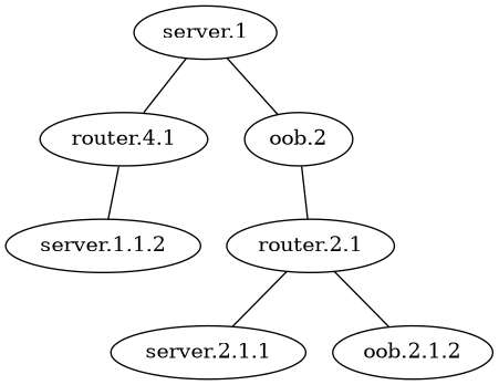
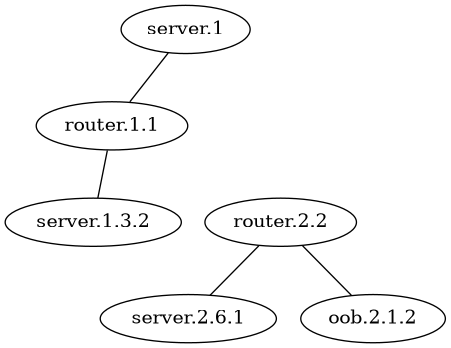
  graph {
    node [config="./helper_scripts/config_production_switch.sh" function=leaf memory=500 os="hashicorp/bionic64" vagrant=eth1 version="1.0.282"]
    edge [headport=eth50 tailport=eth1]
    n1 [label="server.1"]
-   "router.1.1" [label="router.4.1"]
-   "oob.2"
-   "server.1.1.2"
-   "router.2.1"
-   "server.2.1.1"
+   "router.1.1"
+   "server.1.1.2" [label="server.1.3.2"]
+   "router.2.1" [label="router.2.2"]
+   "server.2.1.1" [label="server.2.6.1"]
    n7 [label="oob.2.1.2"]
    n1 -- "router.1.1"
-   n1 -- "oob.2" [headport=eth49 tailport=eth50]
    "router.1.1" -- "server.1.1.2" [tailport=eth2]
-   "oob.2" -- "router.2.1"
    "router.2.1" -- "server.2.1.1"
    "router.2.1" -- n7 [tailport=eth2]
  }
